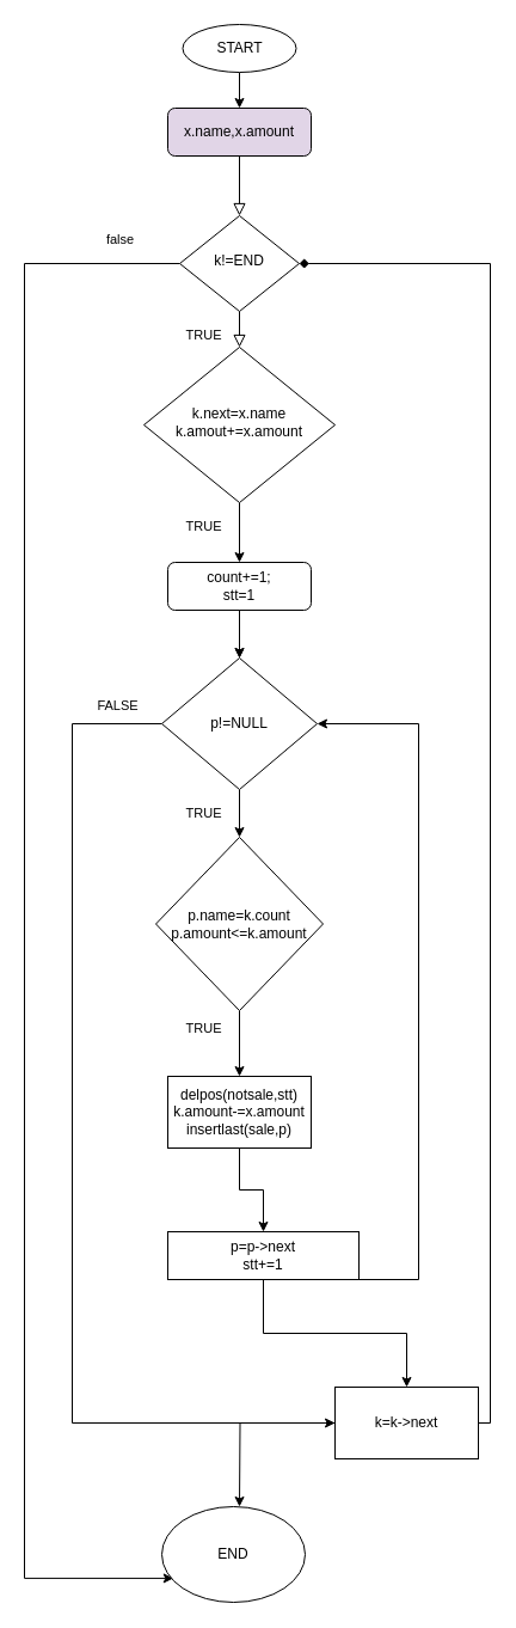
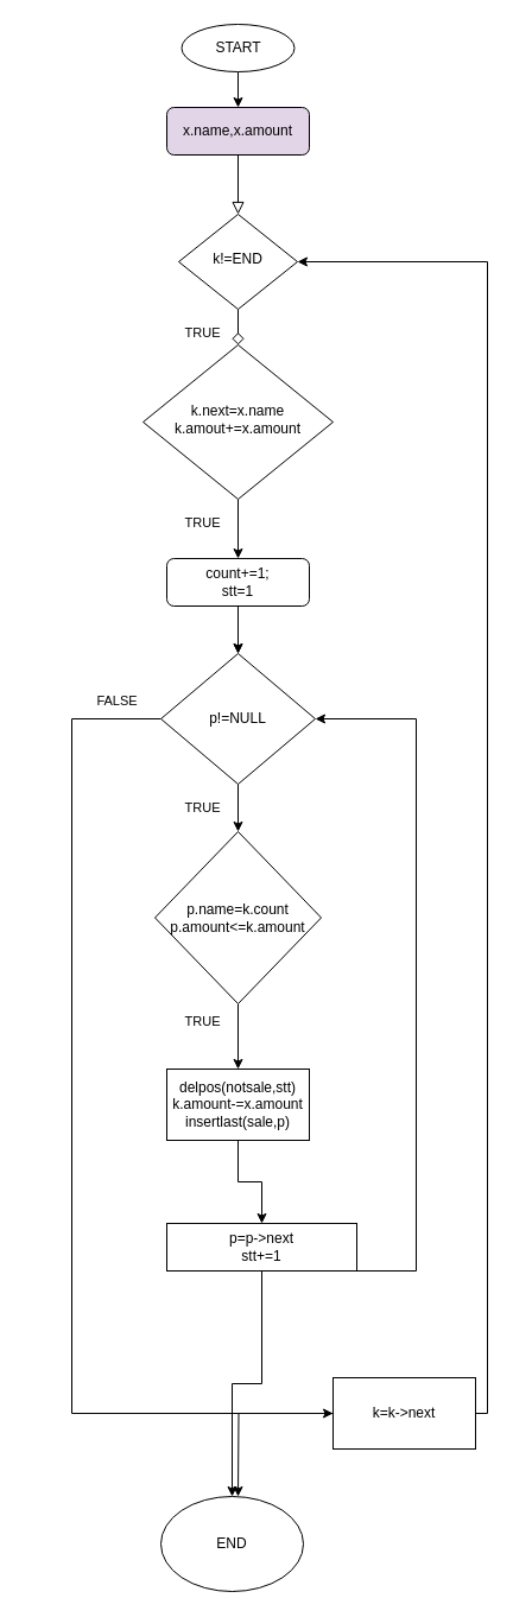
  <mxCell id="0" />
  <mxCell id="1" parent="0" />
- <mxCell id="2" value="false" style="edgeStyle=orthogonalEdgeStyle;rounded=0;orthogonalLoop=1;jettySize=auto;html=1;entryX=0.081;entryY=0.749;entryDx=0;entryDy=0;entryPerimeter=0;" edge="1" parent="1" source="6" target="25"><mxGeometry x="-0.926" y="-20" relative="1" as="geometry"><mxPoint x="20" y="1320" as="targetPoint" /><Array as="points"><mxPoint x="20" y="220" /><mxPoint x="20" y="1320" /></Array><mxPoint as="offset" /></mxGeometry></mxCell>
  <mxCell id="3" value="" style="rounded=0;html=1;jettySize=auto;orthogonalLoop=1;fontSize=11;endArrow=block;endFill=0;endSize=8;strokeWidth=1;shadow=0;labelBackgroundColor=none;edgeStyle=orthogonalEdgeStyle;" edge="1" parent="1" source="4" target="6"><mxGeometry relative="1" as="geometry" /></mxCell>
  <mxCell id="4" value="x.name,x.amount" style="rounded=1;whiteSpace=wrap;html=1;fontSize=12;glass=0;strokeWidth=1;shadow=0;fillColor=#e1d5e7;" vertex="1" parent="1"><mxGeometry x="140" y="90" width="120" height="40" as="geometry" /></mxCell>
- <mxCell id="5" value="TRUE" style="rounded=0;html=1;jettySize=auto;orthogonalLoop=1;fontSize=11;endArrow=block;endFill=0;endSize=8;strokeWidth=1;shadow=0;labelBackgroundColor=none;edgeStyle=orthogonalEdgeStyle;" edge="1" parent="1" source="6" target="8"><mxGeometry x="0.6" y="-30" relative="1" as="geometry"><mxPoint as="offset" /></mxGeometry></mxCell>
+ <mxCell id="5" value="TRUE" style="rounded=0;html=1;jettySize=auto;orthogonalLoop=1;fontSize=11;endArrow=diamond;endFill=0;endSize=8;strokeWidth=1;shadow=0;labelBackgroundColor=none;edgeStyle=orthogonalEdgeStyle;" edge="1" parent="1" source="6" target="8"><mxGeometry x="0.6" y="-30" relative="1" as="geometry"><mxPoint as="offset" /></mxGeometry></mxCell>
  <mxCell id="6" value="k!=END" style="rhombus;whiteSpace=wrap;html=1;shadow=0;fontFamily=Helvetica;fontSize=12;align=center;strokeWidth=1;spacing=6;spacingTop=-4;" vertex="1" parent="1"><mxGeometry x="150" y="180" width="100" height="80" as="geometry" /></mxCell>
  <mxCell id="7" value="TRUE" style="edgeStyle=orthogonalEdgeStyle;rounded=0;orthogonalLoop=1;jettySize=auto;html=1;" edge="1" parent="1" source="8" target="11"><mxGeometry x="-0.2" y="-30" relative="1" as="geometry"><mxPoint as="offset" /></mxGeometry></mxCell>
  <mxCell id="8" value="k.next=x.name&lt;br&gt;k.amout+=x.amount" style="rhombus;whiteSpace=wrap;html=1;shadow=0;fontFamily=Helvetica;fontSize=12;align=center;strokeWidth=1;spacing=6;spacingTop=-4;" vertex="1" parent="1"><mxGeometry x="120" y="290" width="160" height="130" as="geometry" /></mxCell>
  <mxCell id="9" style="edgeStyle=orthogonalEdgeStyle;rounded=0;orthogonalLoop=1;jettySize=auto;html=1;entryX=0.5;entryY=0;entryDx=0;entryDy=0;" edge="1" parent="1" source="11" target="24"><mxGeometry relative="1" as="geometry" /></mxCell>
  <mxCell id="10" value="" style="edgeStyle=orthogonalEdgeStyle;rounded=0;orthogonalLoop=1;jettySize=auto;html=1;" edge="1" parent="1" source="11" target="24"><mxGeometry relative="1" as="geometry" /></mxCell>
  <mxCell id="11" value="count+=1;&lt;br&gt;stt=1" style="rounded=1;whiteSpace=wrap;html=1;fontSize=12;glass=0;strokeWidth=1;shadow=0;" vertex="1" parent="1"><mxGeometry x="140" y="470" width="120" height="40" as="geometry" /></mxCell>
  <mxCell id="12" value="TRUE" style="edgeStyle=orthogonalEdgeStyle;rounded=0;orthogonalLoop=1;jettySize=auto;html=1;entryX=0.5;entryY=0;entryDx=0;entryDy=0;" edge="1" parent="1" source="13" target="15"><mxGeometry x="-0.455" y="-30" relative="1" as="geometry"><mxPoint as="offset" /></mxGeometry></mxCell>
  <mxCell id="13" value="p.name=k.count&lt;br&gt;p.amount&amp;lt;=k.amount" style="rhombus;whiteSpace=wrap;html=1;" vertex="1" parent="1"><mxGeometry x="130" y="700" width="140" height="145" as="geometry" /></mxCell>
  <mxCell id="14" style="edgeStyle=orthogonalEdgeStyle;rounded=0;orthogonalLoop=1;jettySize=auto;html=1;" edge="1" parent="1" source="15" target="18"><mxGeometry relative="1" as="geometry" /></mxCell>
  <mxCell id="15" value="delpos(notsale,stt)&lt;br&gt;k.amount-=x.amount&lt;br&gt;insertlast(sale,p)" style="rounded=0;whiteSpace=wrap;html=1;" vertex="1" parent="1"><mxGeometry x="140" y="900" width="120" height="60" as="geometry" /></mxCell>
- <mxCell id="16" style="edgeStyle=orthogonalEdgeStyle;rounded=0;orthogonalLoop=1;jettySize=auto;html=1;" edge="1" parent="1" source="18" target="21"><mxGeometry relative="1" as="geometry" /></mxCell>
+ <mxCell id="16" style="edgeStyle=orthogonalEdgeStyle;rounded=0;orthogonalLoop=1;jettySize=auto;html=1;" edge="1" parent="1" source="18" target="25"><mxGeometry relative="1" as="geometry" /></mxCell>
  <mxCell id="17" style="edgeStyle=orthogonalEdgeStyle;rounded=0;orthogonalLoop=1;jettySize=auto;html=1;entryX=1;entryY=0.5;entryDx=0;entryDy=0;" edge="1" parent="1" source="18" target="24"><mxGeometry relative="1" as="geometry"><mxPoint x="20" y="610" as="targetPoint" /><Array as="points"><mxPoint x="350" y="1070" /><mxPoint x="350" y="605" /></Array></mxGeometry></mxCell>
  <mxCell id="18" value="p=p-&amp;gt;next&lt;br&gt;stt+=1" style="rounded=0;whiteSpace=wrap;html=1;" vertex="1" parent="1"><mxGeometry x="140" y="1030" width="160" height="40" as="geometry" /></mxCell>
- <mxCell id="19" style="edgeStyle=orthogonalEdgeStyle;rounded=0;orthogonalLoop=1;jettySize=auto;html=1;entryX=1;entryY=0.5;entryDx=0;entryDy=0;endArrow=diamond;" edge="1" parent="1" source="21" target="6"><mxGeometry relative="1" as="geometry"><mxPoint x="410" y="220" as="targetPoint" /><Array as="points"><mxPoint x="410" y="1190" /><mxPoint x="410" y="220" /></Array></mxGeometry></mxCell>
+ <mxCell id="19" style="edgeStyle=orthogonalEdgeStyle;rounded=0;orthogonalLoop=1;jettySize=auto;html=1;entryX=1;entryY=0.5;entryDx=0;entryDy=0;" edge="1" parent="1" source="21" target="6"><mxGeometry relative="1" as="geometry"><mxPoint x="410" y="220" as="targetPoint" /><Array as="points"><mxPoint x="410" y="1190" /><mxPoint x="410" y="220" /></Array></mxGeometry></mxCell>
  <mxCell id="20" style="edgeStyle=orthogonalEdgeStyle;rounded=0;orthogonalLoop=1;jettySize=auto;html=1;" edge="1" parent="1" source="21"><mxGeometry relative="1" as="geometry"><mxPoint x="200" y="1260" as="targetPoint" /></mxGeometry></mxCell>
  <mxCell id="21" value="k=k-&amp;gt;next" style="rounded=0;whiteSpace=wrap;html=1;" vertex="1" parent="1"><mxGeometry x="280" y="1160" width="120" height="60" as="geometry" /></mxCell>
  <mxCell id="22" value="TRUE" style="edgeStyle=orthogonalEdgeStyle;rounded=0;orthogonalLoop=1;jettySize=auto;html=1;entryX=0.5;entryY=0;entryDx=0;entryDy=0;" edge="1" parent="1" source="24" target="13"><mxGeometry y="-30" relative="1" as="geometry"><mxPoint as="offset" /></mxGeometry></mxCell>
  <mxCell id="23" value="FALSE" style="edgeStyle=orthogonalEdgeStyle;rounded=0;orthogonalLoop=1;jettySize=auto;html=1;entryX=0;entryY=0.5;entryDx=0;entryDy=0;" edge="1" parent="1" source="24" target="21"><mxGeometry x="-0.916" y="-15" relative="1" as="geometry"><mxPoint x="60" y="1290" as="targetPoint" /><Array as="points"><mxPoint x="60" y="605" /><mxPoint x="60" y="1190" /></Array><mxPoint as="offset" /></mxGeometry></mxCell>
  <mxCell id="24" value="p!=NULL" style="rhombus;whiteSpace=wrap;html=1;" vertex="1" parent="1"><mxGeometry x="135" y="550" width="130" height="110" as="geometry" /></mxCell>
  <mxCell id="25" value="END" style="ellipse;whiteSpace=wrap;html=1;" vertex="1" parent="1"><mxGeometry x="135" y="1260" width="120" height="80" as="geometry" /></mxCell>
  <mxCell id="26" style="edgeStyle=orthogonalEdgeStyle;rounded=0;orthogonalLoop=1;jettySize=auto;html=1;entryX=0.5;entryY=0;entryDx=0;entryDy=0;" edge="1" parent="1" source="27" target="4"><mxGeometry relative="1" as="geometry" /></mxCell>
  <mxCell id="27" value="START" style="ellipse;whiteSpace=wrap;html=1;" vertex="1" parent="1"><mxGeometry x="152.5" y="20" width="95" height="40" as="geometry" /></mxCell>
